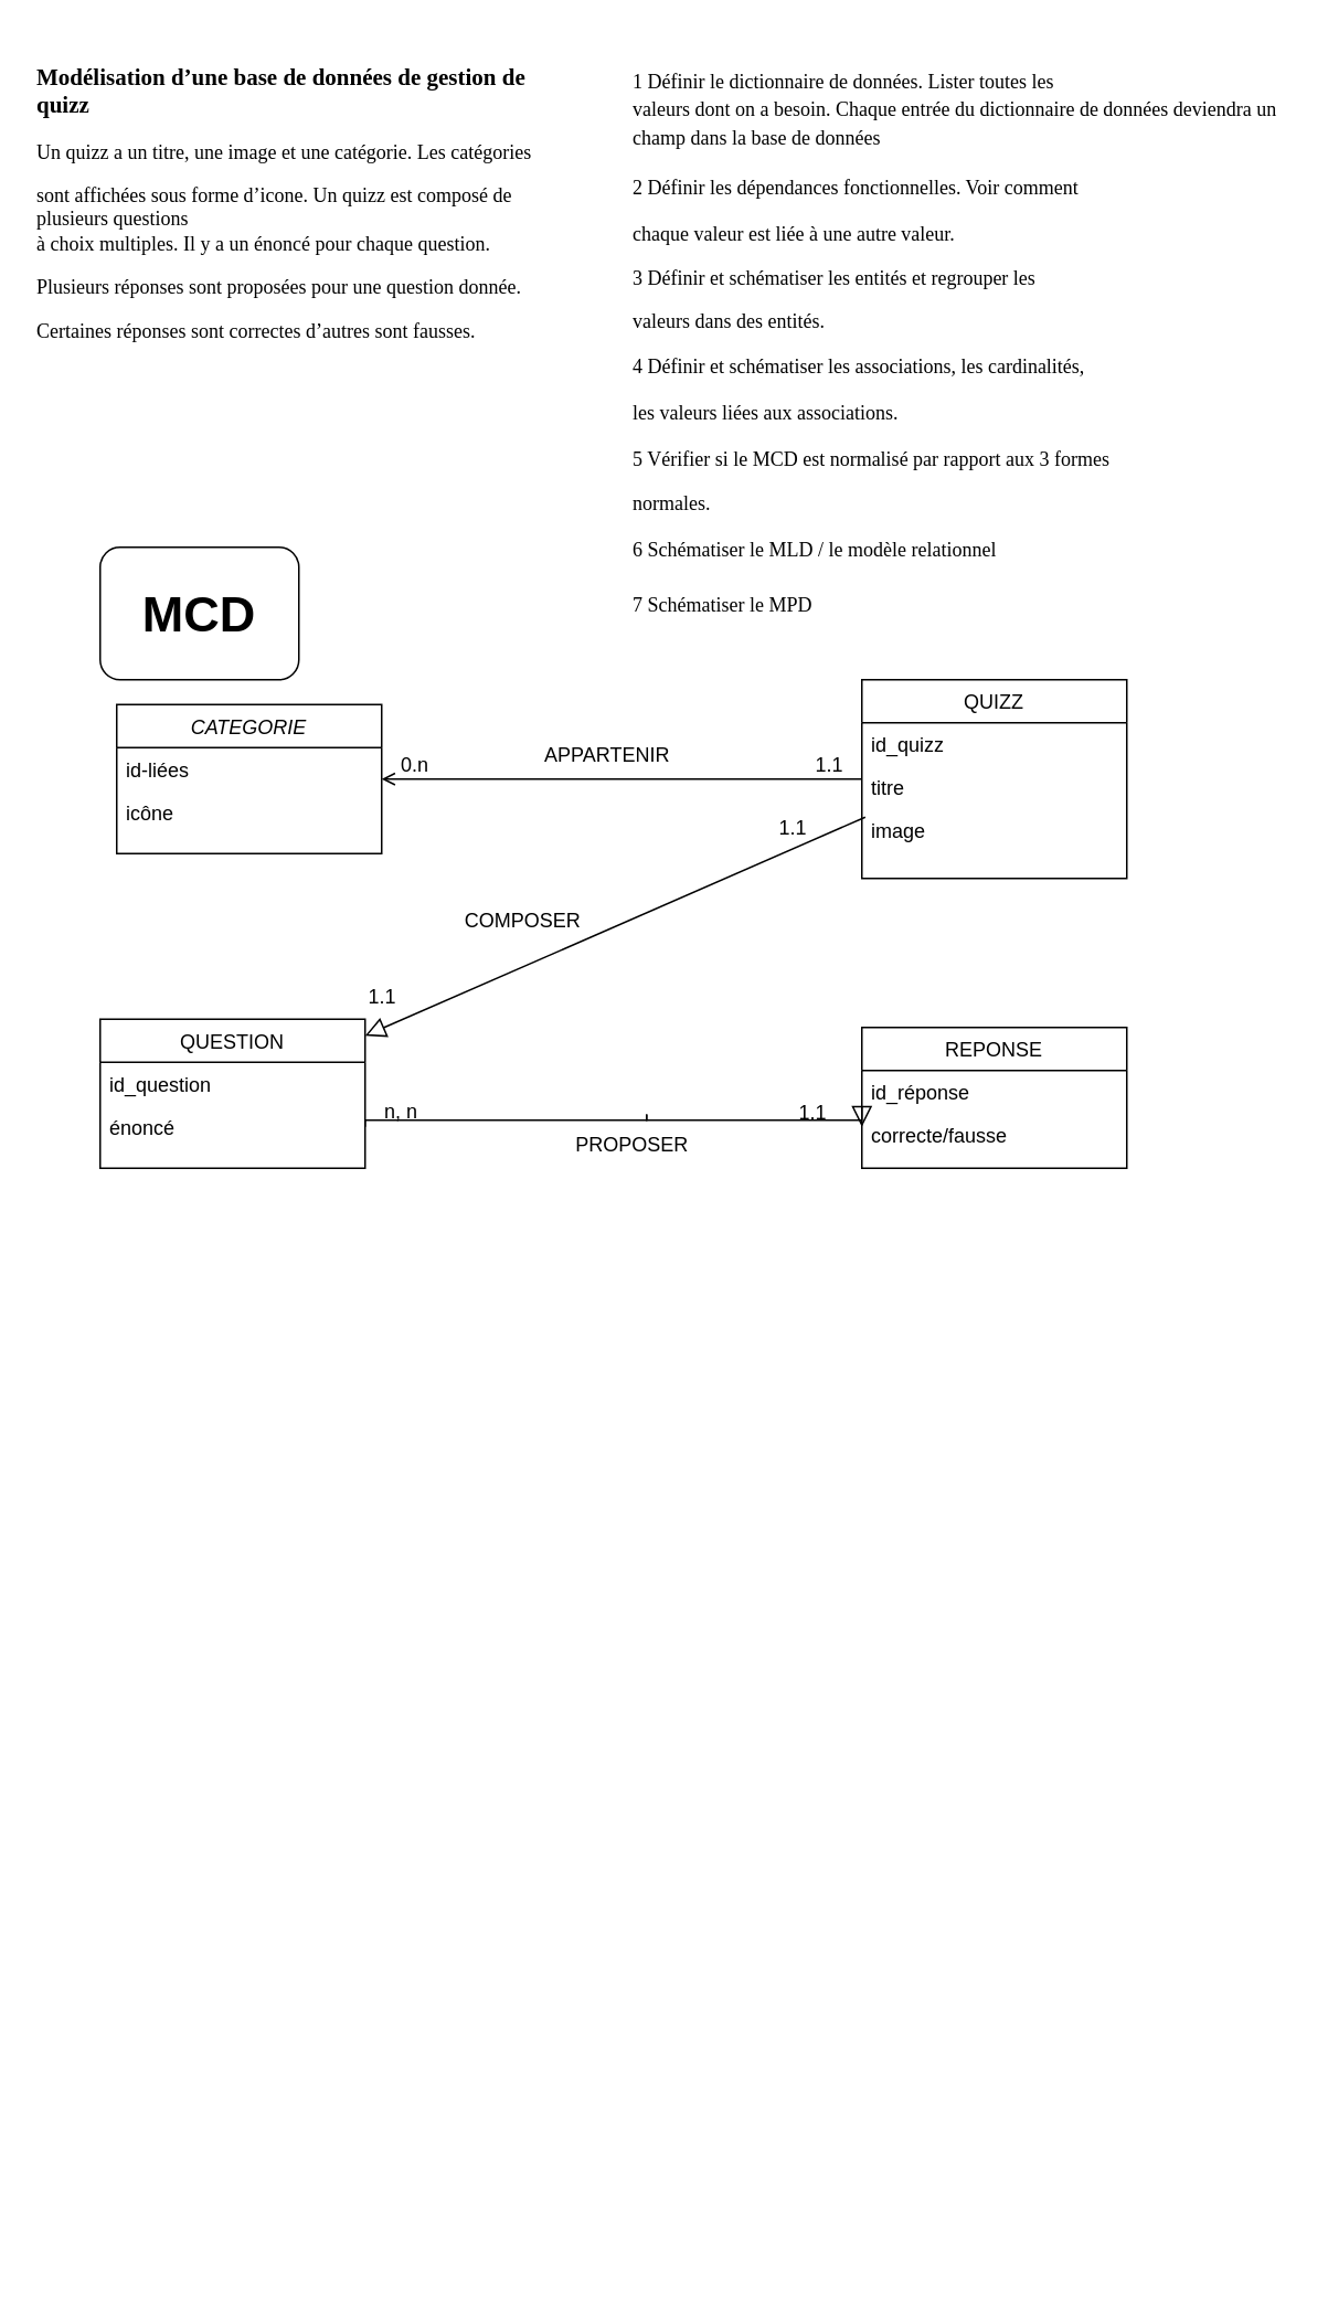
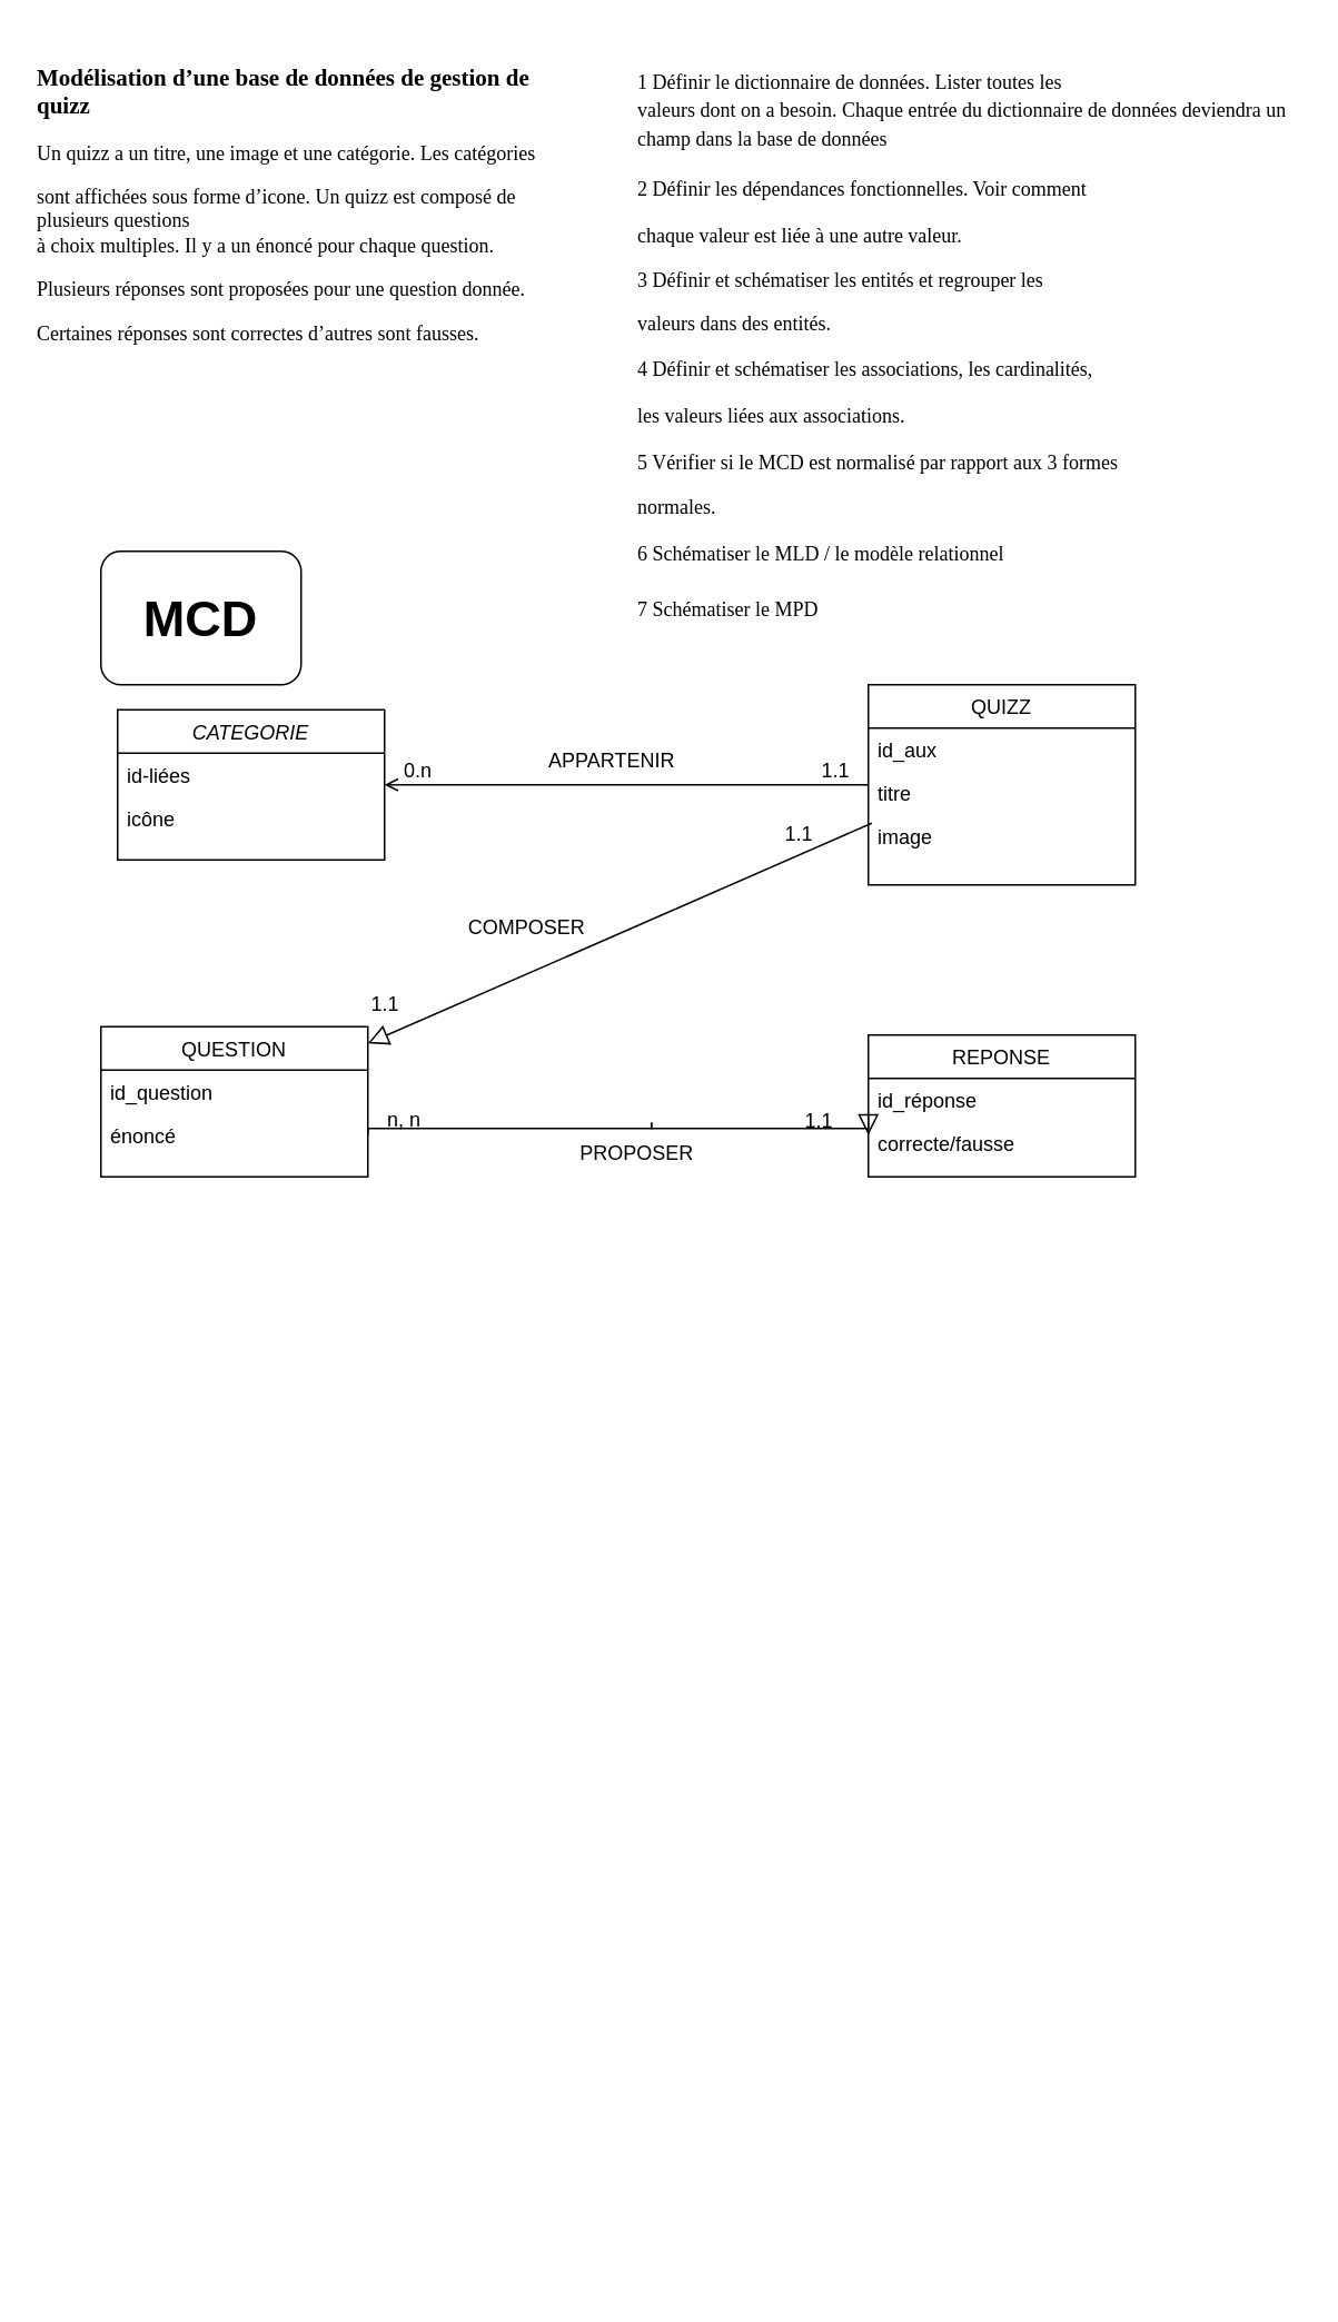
  <mxCell id="0" />
  <mxCell id="1" parent="0" />
  <mxCell id="2" value="" style="resizable=0;align=left;verticalAlign=bottom;labelBackgroundColor=none;fontSize=12;" parent="1" connectable="0" vertex="1"><mxGeometry x="700" y="1370" as="geometry"><mxPoint x="-265" y="291" as="offset" /></mxGeometry></mxCell>
  <mxCell id="3" value="&lt;p class=&quot;MsoNormal&quot;&gt;&lt;b&gt;&lt;font style=&quot;font-size: 14px&quot; face=&quot;Times New Roman&quot;&gt;Modélisation d’une base de données de gestion de quizz&lt;/font&gt;&lt;/b&gt;&lt;/p&gt;&lt;font face=&quot;Times New Roman&quot;&gt;&lt;span&gt;Un quizz a un titre, une image et une catégorie. Les catégories&lt;/span&gt;&lt;br&gt;&lt;/font&gt;&lt;p class=&quot;MsoNormal&quot;&gt;&lt;font face=&quot;Times New Roman&quot;&gt;sont affichées sous forme d’icone. Un quizz est composé de plusieurs questions&lt;br&gt;à choix multiples. Il y a un énoncé pour chaque question. &lt;/font&gt;&lt;/p&gt;&lt;font face=&quot;Times New Roman&quot;&gt;&lt;span&gt;Plusieurs réponses sont proposées pour une question donnée.&lt;/span&gt;&lt;br&gt;&lt;/font&gt;&lt;p class=&quot;MsoNormal&quot;&gt;&lt;font face=&quot;Times New Roman&quot; style=&quot;font-size: 12px&quot;&gt;Certaines réponses sont correctes d’autres sont fausses.&lt;/font&gt;&lt;/p&gt;" style="text;whiteSpace=wrap;html=1;" parent="1" vertex="1"><mxGeometry x="20" y="20" width="320" height="210" as="geometry" /></mxCell>
  <mxCell id="4" value="&lt;p class=&quot;MsoNormal&quot;&gt;&lt;font style=&quot;font-size: 12px&quot;&gt;1 Définir le dictionnaire de données. Lister toutes les&lt;br&gt;valeurs dont on a besoin. Chaque entrée du dictionnaire de données deviendra un&lt;br&gt;champ dans la base de données&lt;/font&gt;&lt;/p&gt;&lt;font style=&quot;font-size: 12px&quot;&gt;2 Définir les dépendances fonctionnelles. Voir comment&lt;br&gt;&lt;/font&gt;&lt;p class=&quot;MsoNormal&quot; style=&quot;font-size: 12px&quot;&gt;&lt;font style=&quot;font-size: 12px&quot;&gt;chaque valeur est liée à une autre valeur.&lt;/font&gt;&lt;/p&gt;&lt;p class=&quot;MsoNormal&quot; style=&quot;font-size: 12px&quot;&gt;&lt;font style=&quot;font-size: 12px&quot;&gt;&lt;span&gt;3 Définir et schématiser les entités et regrouper les&lt;/span&gt;&lt;br&gt;&lt;/font&gt;&lt;/p&gt;&lt;p class=&quot;MsoNormal&quot; style=&quot;font-size: 12px&quot;&gt;&lt;font style=&quot;font-size: 12px&quot;&gt;valeurs dans des entités.&lt;/font&gt;&lt;/p&gt;&lt;font style=&quot;font-size: 12px&quot;&gt;&lt;span&gt;4 Définir et schématiser les associations, les cardinalités,&lt;/span&gt;&lt;br&gt;&lt;/font&gt;&lt;p class=&quot;MsoNormal&quot; style=&quot;font-size: 12px&quot;&gt;&lt;font style=&quot;font-size: 12px&quot;&gt;les valeurs liées aux associations.&lt;/font&gt;&lt;/p&gt;&lt;font style=&quot;font-size: 12px&quot;&gt;&lt;span&gt;5 Vérifier si le MCD est normalisé par rapport aux 3 formes&lt;/span&gt;&lt;br&gt;&lt;/font&gt;&lt;p class=&quot;MsoNormal&quot; style=&quot;font-size: 12px&quot;&gt;&lt;font style=&quot;font-size: 12px&quot;&gt;normales.&lt;/font&gt;&lt;/p&gt;&lt;font style=&quot;font-size: 12px&quot;&gt;&lt;span&gt;6 Schématiser le MLD / le modèle relationnel&lt;/span&gt;&lt;br&gt;&lt;br&gt;&lt;span&gt;7 Schématiser le MPD&lt;/span&gt;&lt;/font&gt;" style="text;whiteSpace=wrap;html=1;fontSize=14;fontFamily=Times New Roman;" parent="1" vertex="1"><mxGeometry x="380" y="20" width="400" height="360" as="geometry" /></mxCell>
  <mxCell id="5" value="CATEGORIE" style="swimlane;fontStyle=2;align=center;verticalAlign=top;childLayout=stackLayout;horizontal=1;startSize=26;horizontalStack=0;resizeParent=1;resizeLast=0;collapsible=1;marginBottom=0;rounded=0;shadow=0;strokeWidth=1;" parent="1" vertex="1"><mxGeometry x="70" y="425" width="160" height="90" as="geometry"><mxRectangle x="230" y="140" width="160" height="26" as="alternateBounds" /></mxGeometry></mxCell>
  <mxCell id="6" value="id-liées" style="text;align=left;verticalAlign=top;spacingLeft=4;spacingRight=4;overflow=hidden;rotatable=0;points=[[0,0.5],[1,0.5]];portConstraint=eastwest;" parent="5" vertex="1"><mxGeometry y="26" width="160" height="26" as="geometry" /></mxCell>
  <mxCell id="7" value="icône" style="text;align=left;verticalAlign=top;spacingLeft=4;spacingRight=4;overflow=hidden;rotatable=0;points=[[0,0.5],[1,0.5]];portConstraint=eastwest;rounded=0;shadow=0;html=0;" parent="5" vertex="1"><mxGeometry y="52" width="160" height="26" as="geometry" /></mxCell>
  <mxCell id="8" value="QUESTION" style="swimlane;fontStyle=0;align=center;verticalAlign=top;childLayout=stackLayout;horizontal=1;startSize=26;horizontalStack=0;resizeParent=1;resizeLast=0;collapsible=1;marginBottom=0;rounded=0;shadow=0;strokeWidth=1;" parent="1" vertex="1"><mxGeometry x="60" y="615" width="160" height="90" as="geometry"><mxRectangle x="130" y="380" width="160" height="26" as="alternateBounds" /></mxGeometry></mxCell>
  <mxCell id="9" value="id_question" style="text;align=left;verticalAlign=top;spacingLeft=4;spacingRight=4;overflow=hidden;rotatable=0;points=[[0,0.5],[1,0.5]];portConstraint=eastwest;" parent="8" vertex="1"><mxGeometry y="26" width="160" height="26" as="geometry" /></mxCell>
  <mxCell id="10" value="énoncé" style="text;align=left;verticalAlign=top;spacingLeft=4;spacingRight=4;overflow=hidden;rotatable=0;points=[[0,0.5],[1,0.5]];portConstraint=eastwest;rounded=0;shadow=0;html=0;" parent="8" vertex="1"><mxGeometry y="52" width="160" height="26" as="geometry" /></mxCell>
  <mxCell id="11" value="" style="endArrow=block;endSize=10;endFill=0;shadow=0;strokeWidth=1;rounded=0;elbow=vertical;exitX=0.013;exitY=0.192;exitDx=0;exitDy=0;exitPerimeter=0;" parent="1" source="19" target="8" edge="1"><mxGeometry width="160" relative="1" as="geometry"><mxPoint x="510" y="500" as="sourcePoint" /><mxPoint x="200" y="213" as="targetPoint" /></mxGeometry></mxCell>
  <mxCell id="12" value="REPONSE" style="swimlane;fontStyle=0;align=center;verticalAlign=top;childLayout=stackLayout;horizontal=1;startSize=26;horizontalStack=0;resizeParent=1;resizeLast=0;collapsible=1;marginBottom=0;rounded=0;shadow=0;strokeWidth=1;" parent="1" vertex="1"><mxGeometry x="520" y="620" width="160" height="85" as="geometry"><mxRectangle x="340" y="380" width="170" height="26" as="alternateBounds" /></mxGeometry></mxCell>
  <mxCell id="13" value="id_réponse" style="text;align=left;verticalAlign=top;spacingLeft=4;spacingRight=4;overflow=hidden;rotatable=0;points=[[0,0.5],[1,0.5]];portConstraint=eastwest;" parent="12" vertex="1"><mxGeometry y="26" width="160" height="26" as="geometry" /></mxCell>
  <mxCell id="14" value="correcte/fausse" style="text;align=left;verticalAlign=top;spacingLeft=4;spacingRight=4;overflow=hidden;rotatable=0;points=[[0,0.5],[1,0.5]];portConstraint=eastwest;rounded=0;shadow=0;html=0;" parent="12" vertex="1"><mxGeometry y="52" width="160" height="26" as="geometry" /></mxCell>
  <mxCell id="15" value="" style="endArrow=block;endSize=10;endFill=0;shadow=0;strokeWidth=1;rounded=0;edgeStyle=elbowEdgeStyle;elbow=vertical;startArrow=none;" parent="1" edge="1"><mxGeometry width="160" relative="1" as="geometry"><mxPoint x="390" y="672.5" as="sourcePoint" /><mxPoint x="520" y="680" as="targetPoint" /><Array as="points" /></mxGeometry></mxCell>
  <mxCell id="16" value="QUIZZ" style="swimlane;fontStyle=0;align=center;verticalAlign=top;childLayout=stackLayout;horizontal=1;startSize=26;horizontalStack=0;resizeParent=1;resizeLast=0;collapsible=1;marginBottom=0;rounded=0;shadow=0;strokeWidth=1;" parent="1" vertex="1"><mxGeometry x="520" y="410" width="160" height="120" as="geometry"><mxRectangle x="550" y="140" width="160" height="26" as="alternateBounds" /></mxGeometry></mxCell>
- <mxCell id="17" value="id_quizz" style="text;align=left;verticalAlign=top;spacingLeft=4;spacingRight=4;overflow=hidden;rotatable=0;points=[[0,0.5],[1,0.5]];portConstraint=eastwest;" parent="16" vertex="1"><mxGeometry y="26" width="160" height="26" as="geometry" /></mxCell>
+ <mxCell id="17" value="id_aux" style="text;align=left;verticalAlign=top;spacingLeft=4;spacingRight=4;overflow=hidden;rotatable=0;points=[[0,0.5],[1,0.5]];portConstraint=eastwest;" parent="16" vertex="1"><mxGeometry y="26" width="160" height="26" as="geometry" /></mxCell>
  <mxCell id="18" value="titre" style="text;align=left;verticalAlign=top;spacingLeft=4;spacingRight=4;overflow=hidden;rotatable=0;points=[[0,0.5],[1,0.5]];portConstraint=eastwest;rounded=0;shadow=0;html=0;" parent="16" vertex="1"><mxGeometry y="52" width="160" height="26" as="geometry" /></mxCell>
  <mxCell id="19" value="image" style="text;align=left;verticalAlign=top;spacingLeft=4;spacingRight=4;overflow=hidden;rotatable=0;points=[[0,0.5],[1,0.5]];portConstraint=eastwest;rounded=0;shadow=0;html=0;" parent="16" vertex="1"><mxGeometry y="78" width="160" height="26" as="geometry" /></mxCell>
  <mxCell id="20" value="" style="endArrow=open;shadow=0;strokeWidth=1;rounded=0;endFill=1;edgeStyle=elbowEdgeStyle;elbow=vertical;" parent="1" source="16" target="5" edge="1"><mxGeometry x="0.5" y="41" relative="1" as="geometry"><mxPoint x="540" y="202" as="sourcePoint" /><mxPoint x="380" y="202" as="targetPoint" /><mxPoint x="-40" y="32" as="offset" /></mxGeometry></mxCell>
  <mxCell id="21" value="0.n" style="resizable=0;align=left;verticalAlign=bottom;labelBackgroundColor=none;fontSize=12;" parent="20" connectable="0" vertex="1"><mxGeometry x="-1" relative="1" as="geometry"><mxPoint x="-280" as="offset" /></mxGeometry></mxCell>
  <mxCell id="22" value="APPARTENIR" style="text;html=1;resizable=0;points=[];;align=center;verticalAlign=middle;labelBackgroundColor=none;rounded=0;shadow=0;strokeWidth=1;fontSize=12;" parent="20" vertex="1" connectable="0"><mxGeometry x="0.5" y="49" relative="1" as="geometry"><mxPoint x="63" y="-64" as="offset" /></mxGeometry></mxCell>
  <mxCell id="23" value="n, n" style="resizable=0;align=left;verticalAlign=bottom;labelBackgroundColor=none;fontSize=12;" parent="1" connectable="0" vertex="1"><mxGeometry x="460" y="490" as="geometry"><mxPoint x="-230" y="189" as="offset" /></mxGeometry></mxCell>
  <mxCell id="24" value="1.1" style="resizable=0;align=right;verticalAlign=bottom;labelBackgroundColor=none;fontSize=12;" parent="1" connectable="0" vertex="1"><mxGeometry x="500" y="680" as="geometry" /></mxCell>
  <mxCell id="25" value="1.1" style="resizable=0;align=right;verticalAlign=bottom;labelBackgroundColor=none;fontSize=12;" parent="1" connectable="0" vertex="1"><mxGeometry x="240" y="610" as="geometry" /></mxCell>
  <mxCell id="26" value="" style="endArrow=none;endSize=10;endFill=0;shadow=0;strokeWidth=1;rounded=0;edgeStyle=elbowEdgeStyle;elbow=vertical;" parent="1" edge="1"><mxGeometry width="160" relative="1" as="geometry"><mxPoint x="220" y="680" as="sourcePoint" /><mxPoint x="390" y="672.5" as="targetPoint" /><Array as="points" /></mxGeometry></mxCell>
  <mxCell id="27" value="COMPOSER" style="text;html=1;resizable=0;points=[];;align=center;verticalAlign=middle;labelBackgroundColor=none;rounded=0;shadow=0;strokeWidth=1;fontSize=12;" parent="1" vertex="1" connectable="0"><mxGeometry x="300" y="550" as="geometry"><mxPoint x="14" y="5" as="offset" /></mxGeometry></mxCell>
  <mxCell id="28" value="&lt;font style=&quot;font-size: 30px&quot;&gt;&lt;b&gt;MCD&lt;/b&gt;&lt;/font&gt;" style="rounded=1;whiteSpace=wrap;html=1;" vertex="1" parent="1"><mxGeometry x="60" y="330" width="120" height="80" as="geometry" /></mxCell>
  <mxCell id="29" value="1.1" style="resizable=0;align=right;verticalAlign=bottom;labelBackgroundColor=none;fontSize=12;" connectable="0" vertex="1" parent="1"><mxGeometry x="510" y="470" as="geometry" /></mxCell>
  <mxCell id="30" value="1.1" style="resizable=0;align=right;verticalAlign=bottom;labelBackgroundColor=none;fontSize=12;" connectable="0" vertex="1" parent="1"><mxGeometry x="520" y="480" as="geometry"><mxPoint x="-32" y="28" as="offset" /></mxGeometry></mxCell>
  <mxCell id="31" value="PROPOSER" style="text;html=1;resizable=0;points=[];;align=center;verticalAlign=middle;labelBackgroundColor=none;rounded=0;shadow=0;strokeWidth=1;fontSize=12;" vertex="1" connectable="0" parent="1"><mxGeometry x="380" y="690" as="geometry" /></mxCell>
